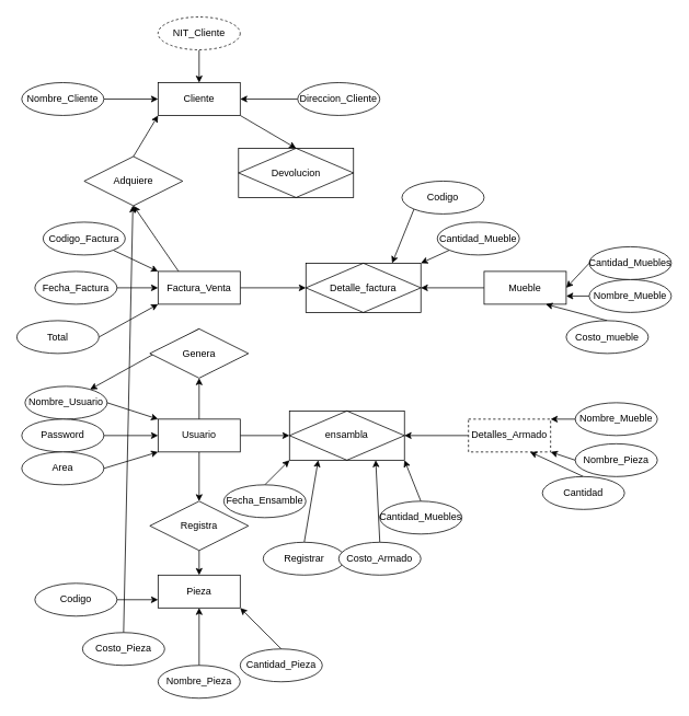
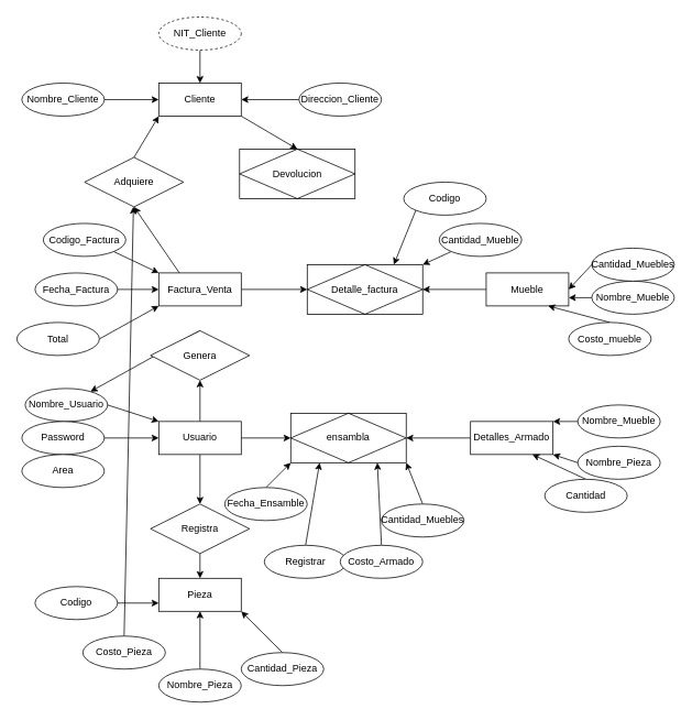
  <mxCell id="0" />
  <mxCell id="1" parent="0" />
  <mxCell id="2" value="ensambla" style="shape=associativeEntity;whiteSpace=wrap;html=1;align=center;" vertex="1" parent="1"><mxGeometry x="352" y="500" width="140" height="60" as="geometry" /></mxCell>
  <mxCell id="3" style="edgeStyle=none;rounded=0;orthogonalLoop=1;jettySize=auto;html=1;exitX=0.5;exitY=0;exitDx=0;exitDy=0;entryX=0;entryY=1;entryDx=0;entryDy=0;" edge="1" parent="1" source="4" target="2"><mxGeometry relative="1" as="geometry" /></mxCell>
  <mxCell id="4" value="Fecha_Ensamble" style="ellipse;whiteSpace=wrap;html=1;align=center;" vertex="1" parent="1"><mxGeometry x="272" y="590" width="100" height="40" as="geometry" /></mxCell>
  <mxCell id="5" value="Pieza" style="whiteSpace=wrap;html=1;align=center;" vertex="1" parent="1"><mxGeometry x="192" y="700" width="100" height="40" as="geometry" /></mxCell>
  <mxCell id="6" style="edgeStyle=none;rounded=0;orthogonalLoop=1;jettySize=auto;html=1;exitX=0.5;exitY=0;exitDx=0;exitDy=0;entryX=0.5;entryY=1;entryDx=0;entryDy=0;" edge="1" parent="1" source="7" target="5"><mxGeometry relative="1" as="geometry" /></mxCell>
  <mxCell id="7" value="Nombre_Pieza" style="ellipse;whiteSpace=wrap;html=1;align=center;" vertex="1" parent="1"><mxGeometry x="192" y="810" width="100" height="40" as="geometry" /></mxCell>
  <mxCell id="8" style="edgeStyle=none;rounded=0;orthogonalLoop=1;jettySize=auto;html=1;exitX=0.5;exitY=0;exitDx=0;exitDy=0;entryX=1;entryY=1;entryDx=0;entryDy=0;" edge="1" parent="1" source="9" target="5"><mxGeometry relative="1" as="geometry" /></mxCell>
  <mxCell id="9" value="Cantidad_Pieza" style="ellipse;whiteSpace=wrap;html=1;align=center;" vertex="1" parent="1"><mxGeometry x="292" y="790" width="100" height="40" as="geometry" /></mxCell>
  <mxCell id="10" style="edgeStyle=none;rounded=0;orthogonalLoop=1;jettySize=auto;html=1;exitX=0.5;exitY=0;exitDx=0;exitDy=0;" edge="1" parent="1" source="11" target="47"><mxGeometry relative="1" as="geometry" /></mxCell>
  <mxCell id="11" value="Costo_Pieza" style="ellipse;whiteSpace=wrap;html=1;align=center;" vertex="1" parent="1"><mxGeometry x="100" y="770" width="100" height="40" as="geometry" /></mxCell>
  <mxCell id="12" style="edgeStyle=none;rounded=0;orthogonalLoop=1;jettySize=auto;html=1;exitX=1;exitY=0.5;exitDx=0;exitDy=0;entryX=0;entryY=0.5;entryDx=0;entryDy=0;" edge="1" parent="1" source="15" target="2"><mxGeometry relative="1" as="geometry" /></mxCell>
  <mxCell id="13" style="edgeStyle=none;rounded=0;orthogonalLoop=1;jettySize=auto;html=1;exitX=0.5;exitY=1;exitDx=0;exitDy=0;entryX=0.5;entryY=0;entryDx=0;entryDy=0;" edge="1" parent="1" source="15" target="39"><mxGeometry relative="1" as="geometry" /></mxCell>
  <mxCell id="14" style="edgeStyle=none;rounded=0;orthogonalLoop=1;jettySize=auto;html=1;exitX=0.5;exitY=0;exitDx=0;exitDy=0;entryX=0.5;entryY=1;entryDx=0;entryDy=0;" edge="1" parent="1" source="15" target="51"><mxGeometry relative="1" as="geometry" /></mxCell>
  <mxCell id="15" value="Usuario" style="whiteSpace=wrap;html=1;align=center;" vertex="1" parent="1"><mxGeometry x="192" y="510" width="100" height="40" as="geometry" /></mxCell>
  <mxCell id="16" style="edgeStyle=none;rounded=0;orthogonalLoop=1;jettySize=auto;html=1;exitX=1;exitY=0.5;exitDx=0;exitDy=0;entryX=0;entryY=0;entryDx=0;entryDy=0;" edge="1" parent="1" source="17" target="15"><mxGeometry relative="1" as="geometry" /></mxCell>
  <mxCell id="17" value="Nombre_Usuario" style="ellipse;whiteSpace=wrap;html=1;align=center;" vertex="1" parent="1"><mxGeometry x="30" y="470" width="100" height="40" as="geometry" /></mxCell>
  <mxCell id="18" style="edgeStyle=none;rounded=0;orthogonalLoop=1;jettySize=auto;html=1;exitX=1;exitY=0.5;exitDx=0;exitDy=0;entryX=0;entryY=0.5;entryDx=0;entryDy=0;" edge="1" parent="1" source="19" target="15"><mxGeometry relative="1" as="geometry" /></mxCell>
  <mxCell id="19" value="Password" style="ellipse;whiteSpace=wrap;html=1;align=center;" vertex="1" parent="1"><mxGeometry x="26" y="510" width="100" height="40" as="geometry" /></mxCell>
- <mxCell id="20" style="edgeStyle=none;rounded=0;orthogonalLoop=1;jettySize=auto;html=1;exitX=1;exitY=0.5;exitDx=0;exitDy=0;entryX=0;entryY=1;entryDx=0;entryDy=0;" edge="1" parent="1" source="21" target="15"><mxGeometry relative="1" as="geometry" /></mxCell>
  <mxCell id="21" value="Area" style="ellipse;whiteSpace=wrap;html=1;align=center;" vertex="1" parent="1"><mxGeometry x="26" y="550" width="100" height="40" as="geometry" /></mxCell>
  <mxCell id="22" style="edgeStyle=none;rounded=0;orthogonalLoop=1;jettySize=auto;html=1;exitX=0;exitY=0.5;exitDx=0;exitDy=0;entryX=1;entryY=0.5;entryDx=0;entryDy=0;" edge="1" parent="1" source="23" target="35"><mxGeometry relative="1" as="geometry" /></mxCell>
  <mxCell id="23" value="Mueble" style="whiteSpace=wrap;html=1;align=center;" vertex="1" parent="1"><mxGeometry x="589" y="330" width="100" height="40" as="geometry" /></mxCell>
  <mxCell id="24" style="edgeStyle=none;rounded=0;orthogonalLoop=1;jettySize=auto;html=1;exitX=1;exitY=0.5;exitDx=0;exitDy=0;entryX=0;entryY=0.5;entryDx=0;entryDy=0;" edge="1" parent="1" source="25" target="32"><mxGeometry relative="1" as="geometry" /></mxCell>
  <mxCell id="25" value="Fecha_Factura" style="ellipse;whiteSpace=wrap;html=1;align=center;" vertex="1" parent="1"><mxGeometry x="42" y="330" width="100" height="40" as="geometry" /></mxCell>
  <mxCell id="26" style="edgeStyle=none;rounded=0;orthogonalLoop=1;jettySize=auto;html=1;exitX=0;exitY=0.5;exitDx=0;exitDy=0;entryX=1;entryY=0.75;entryDx=0;entryDy=0;" edge="1" parent="1" source="27" target="23"><mxGeometry relative="1" as="geometry" /></mxCell>
  <mxCell id="27" value="Nombre_Mueble" style="ellipse;whiteSpace=wrap;html=1;align=center;" vertex="1" parent="1"><mxGeometry x="717" y="340" width="100" height="40" as="geometry" /></mxCell>
  <mxCell id="28" style="edgeStyle=none;rounded=0;orthogonalLoop=1;jettySize=auto;html=1;exitX=0.5;exitY=0;exitDx=0;exitDy=0;entryX=0.75;entryY=1;entryDx=0;entryDy=0;" edge="1" parent="1" source="29" target="23"><mxGeometry relative="1" as="geometry" /></mxCell>
  <mxCell id="29" value="Costo_mueble" style="ellipse;whiteSpace=wrap;html=1;align=center;" vertex="1" parent="1"><mxGeometry x="689" y="390" width="100" height="40" as="geometry" /></mxCell>
  <mxCell id="30" style="edgeStyle=none;rounded=0;orthogonalLoop=1;jettySize=auto;html=1;exitX=1;exitY=0.5;exitDx=0;exitDy=0;entryX=0;entryY=0.5;entryDx=0;entryDy=0;" edge="1" parent="1" source="32" target="35"><mxGeometry relative="1" as="geometry" /></mxCell>
  <mxCell id="31" style="edgeStyle=none;rounded=0;orthogonalLoop=1;jettySize=auto;html=1;exitX=0.25;exitY=0;exitDx=0;exitDy=0;entryX=0.5;entryY=1;entryDx=0;entryDy=0;" edge="1" parent="1" source="32" target="47"><mxGeometry relative="1" as="geometry" /></mxCell>
  <mxCell id="32" value="Factura_Venta" style="whiteSpace=wrap;html=1;align=center;" vertex="1" parent="1"><mxGeometry x="192" y="330" width="100" height="40" as="geometry" /></mxCell>
  <mxCell id="33" style="edgeStyle=none;rounded=0;orthogonalLoop=1;jettySize=auto;html=1;exitX=1;exitY=1;exitDx=0;exitDy=0;entryX=0;entryY=0;entryDx=0;entryDy=0;" edge="1" parent="1" source="34" target="32"><mxGeometry relative="1" as="geometry" /></mxCell>
  <mxCell id="34" value="Codigo_Factura" style="ellipse;whiteSpace=wrap;html=1;align=center;" vertex="1" parent="1"><mxGeometry x="52" y="270" width="100" height="40" as="geometry" /></mxCell>
  <mxCell id="35" value="Detalle_factura" style="shape=associativeEntity;whiteSpace=wrap;html=1;align=center;" vertex="1" parent="1"><mxGeometry x="372" y="320" width="140" height="60" as="geometry" /></mxCell>
  <mxCell id="36" style="edgeStyle=none;rounded=0;orthogonalLoop=1;jettySize=auto;html=1;exitX=0;exitY=1;exitDx=0;exitDy=0;entryX=1;entryY=0;entryDx=0;entryDy=0;" edge="1" parent="1" source="37" target="35"><mxGeometry relative="1" as="geometry" /></mxCell>
  <mxCell id="37" value="Cantidad_Mueble" style="ellipse;whiteSpace=wrap;html=1;align=center;" vertex="1" parent="1"><mxGeometry x="532" y="270" width="100" height="40" as="geometry" /></mxCell>
  <mxCell id="38" style="edgeStyle=none;rounded=0;orthogonalLoop=1;jettySize=auto;html=1;exitX=0.5;exitY=1;exitDx=0;exitDy=0;entryX=0.5;entryY=0;entryDx=0;entryDy=0;" edge="1" parent="1" source="39" target="5"><mxGeometry relative="1" as="geometry" /></mxCell>
  <mxCell id="39" value="Registra" style="shape=rhombus;perimeter=rhombusPerimeter;whiteSpace=wrap;html=1;align=center;" vertex="1" parent="1"><mxGeometry x="182" y="610" width="120" height="60" as="geometry" /></mxCell>
  <mxCell id="40" style="edgeStyle=none;rounded=0;orthogonalLoop=1;jettySize=auto;html=1;exitX=1;exitY=1;exitDx=0;exitDy=0;entryX=0.5;entryY=0;entryDx=0;entryDy=0;" edge="1" parent="1" source="41" target="75"><mxGeometry relative="1" as="geometry" /></mxCell>
  <mxCell id="41" value="Cliente" style="whiteSpace=wrap;html=1;align=center;" vertex="1" parent="1"><mxGeometry x="192" y="100" width="100" height="40" as="geometry" /></mxCell>
  <mxCell id="42" style="edgeStyle=none;rounded=0;orthogonalLoop=1;jettySize=auto;html=1;exitX=1;exitY=0.5;exitDx=0;exitDy=0;" edge="1" parent="1" source="43" target="41"><mxGeometry relative="1" as="geometry" /></mxCell>
  <mxCell id="43" value="Nombre_Cliente" style="ellipse;whiteSpace=wrap;html=1;align=center;" vertex="1" parent="1"><mxGeometry x="26" y="100" width="100" height="40" as="geometry" /></mxCell>
  <mxCell id="44" style="edgeStyle=none;rounded=0;orthogonalLoop=1;jettySize=auto;html=1;exitX=0.5;exitY=1;exitDx=0;exitDy=0;entryX=0.5;entryY=0;entryDx=0;entryDy=0;" edge="1" parent="1" source="45" target="41"><mxGeometry relative="1" as="geometry" /></mxCell>
  <mxCell id="45" value="NIT_Cliente" style="ellipse;whiteSpace=wrap;html=1;align=center;dashed=1;" vertex="1" parent="1"><mxGeometry x="192" y="20" width="100" height="40" as="geometry" /></mxCell>
  <mxCell id="46" style="edgeStyle=none;rounded=0;orthogonalLoop=1;jettySize=auto;html=1;exitX=0.5;exitY=0;exitDx=0;exitDy=0;entryX=0;entryY=1;entryDx=0;entryDy=0;" edge="1" parent="1" source="47" target="41"><mxGeometry relative="1" as="geometry" /></mxCell>
  <mxCell id="47" value="Adquiere" style="shape=rhombus;perimeter=rhombusPerimeter;whiteSpace=wrap;html=1;align=center;" vertex="1" parent="1"><mxGeometry x="102" y="190" width="120" height="60" as="geometry" /></mxCell>
  <mxCell id="48" style="edgeStyle=none;rounded=0;orthogonalLoop=1;jettySize=auto;html=1;exitX=0;exitY=0.5;exitDx=0;exitDy=0;entryX=1;entryY=0.5;entryDx=0;entryDy=0;" edge="1" parent="1" source="49" target="41"><mxGeometry relative="1" as="geometry" /></mxCell>
  <mxCell id="49" value="Direccion_Cliente" style="ellipse;whiteSpace=wrap;html=1;align=center;" vertex="1" parent="1"><mxGeometry x="362" y="100" width="100" height="40" as="geometry" /></mxCell>
  <mxCell id="50" style="edgeStyle=none;rounded=0;orthogonalLoop=1;jettySize=auto;html=1;exitX=0.5;exitY=0;exitDx=0;exitDy=0;" edge="1" parent="1" source="51" target="17"><mxGeometry relative="1" as="geometry" /></mxCell>
  <mxCell id="51" value="Genera" style="shape=rhombus;perimeter=rhombusPerimeter;whiteSpace=wrap;html=1;align=center;" vertex="1" parent="1"><mxGeometry x="182" y="400" width="120" height="60" as="geometry" /></mxCell>
  <mxCell id="52" style="edgeStyle=none;rounded=0;orthogonalLoop=1;jettySize=auto;html=1;exitX=0;exitY=1;exitDx=0;exitDy=0;entryX=0.75;entryY=0;entryDx=0;entryDy=0;" edge="1" parent="1" source="53" target="35"><mxGeometry relative="1" as="geometry" /></mxCell>
  <mxCell id="53" value="Codigo" style="ellipse;whiteSpace=wrap;html=1;align=center;" vertex="1" parent="1"><mxGeometry x="489" y="220" width="100" height="40" as="geometry" /></mxCell>
  <mxCell id="54" style="edgeStyle=none;rounded=0;orthogonalLoop=1;jettySize=auto;html=1;entryX=0.5;entryY=0;entryDx=0;entryDy=0;" edge="1" parent="1" source="5" target="5"><mxGeometry relative="1" as="geometry" /></mxCell>
  <mxCell id="55" style="edgeStyle=none;rounded=0;orthogonalLoop=1;jettySize=auto;html=1;exitX=0;exitY=0.5;exitDx=0;exitDy=0;entryX=1;entryY=0.5;entryDx=0;entryDy=0;" edge="1" parent="1" source="56" target="23"><mxGeometry relative="1" as="geometry" /></mxCell>
  <mxCell id="56" value="Cantidad_Muebles" style="ellipse;whiteSpace=wrap;html=1;align=center;" vertex="1" parent="1"><mxGeometry x="717" y="300" width="100" height="40" as="geometry" /></mxCell>
  <mxCell id="57" style="edgeStyle=none;rounded=0;orthogonalLoop=1;jettySize=auto;html=1;exitX=0;exitY=0.5;exitDx=0;exitDy=0;entryX=1;entryY=0.5;entryDx=0;entryDy=0;" edge="1" parent="1" source="58" target="2"><mxGeometry relative="1" as="geometry" /></mxCell>
- <mxCell id="58" value="Detalles_Armado" style="whiteSpace=wrap;html=1;align=center;dashed=1;" vertex="1" parent="1"><mxGeometry x="570" y="510" width="100" height="40" as="geometry" /></mxCell>
+ <mxCell id="58" value="Detalles_Armado" style="whiteSpace=wrap;html=1;align=center;" vertex="1" parent="1"><mxGeometry x="570" y="510" width="100" height="40" as="geometry" /></mxCell>
  <mxCell id="59" style="edgeStyle=none;rounded=0;orthogonalLoop=1;jettySize=auto;html=1;exitX=0;exitY=0.5;exitDx=0;exitDy=0;entryX=1;entryY=1;entryDx=0;entryDy=0;" edge="1" parent="1" source="60" target="58"><mxGeometry relative="1" as="geometry" /></mxCell>
  <mxCell id="60" value="Nombre_Pieza" style="ellipse;whiteSpace=wrap;html=1;align=center;" vertex="1" parent="1"><mxGeometry x="700" y="540" width="100" height="40" as="geometry" /></mxCell>
  <mxCell id="61" style="edgeStyle=none;rounded=0;orthogonalLoop=1;jettySize=auto;html=1;exitX=0.5;exitY=0;exitDx=0;exitDy=0;entryX=0.75;entryY=1;entryDx=0;entryDy=0;" edge="1" parent="1" source="62" target="58"><mxGeometry relative="1" as="geometry" /></mxCell>
  <mxCell id="62" value="Cantidad" style="ellipse;whiteSpace=wrap;html=1;align=center;" vertex="1" parent="1"><mxGeometry x="660" y="580" width="100" height="40" as="geometry" /></mxCell>
  <mxCell id="63" style="edgeStyle=none;rounded=0;orthogonalLoop=1;jettySize=auto;html=1;exitX=0;exitY=0.5;exitDx=0;exitDy=0;entryX=1;entryY=0;entryDx=0;entryDy=0;" edge="1" parent="1" source="64" target="58"><mxGeometry relative="1" as="geometry" /></mxCell>
  <mxCell id="64" value="Nombre_Mueble" style="ellipse;whiteSpace=wrap;html=1;align=center;" vertex="1" parent="1"><mxGeometry x="700" y="490" width="100" height="40" as="geometry" /></mxCell>
  <mxCell id="65" style="edgeStyle=none;rounded=0;orthogonalLoop=1;jettySize=auto;html=1;exitX=0.5;exitY=0;exitDx=0;exitDy=0;entryX=0.25;entryY=1;entryDx=0;entryDy=0;" edge="1" parent="1" source="66" target="2"><mxGeometry relative="1" as="geometry" /></mxCell>
  <mxCell id="66" value="Registrar" style="ellipse;whiteSpace=wrap;html=1;align=center;" vertex="1" parent="1"><mxGeometry x="320" y="660" width="100" height="40" as="geometry" /></mxCell>
  <mxCell id="67" style="edgeStyle=none;rounded=0;orthogonalLoop=1;jettySize=auto;html=1;exitX=0.5;exitY=0;exitDx=0;exitDy=0;entryX=1;entryY=1;entryDx=0;entryDy=0;" edge="1" parent="1" source="68" target="2"><mxGeometry relative="1" as="geometry" /></mxCell>
  <mxCell id="68" value="Cantidad_Muebles" style="ellipse;whiteSpace=wrap;html=1;align=center;" vertex="1" parent="1"><mxGeometry x="462" y="610" width="100" height="40" as="geometry" /></mxCell>
  <mxCell id="69" style="edgeStyle=none;rounded=0;orthogonalLoop=1;jettySize=auto;html=1;exitX=0.5;exitY=0;exitDx=0;exitDy=0;entryX=0.75;entryY=1;entryDx=0;entryDy=0;" edge="1" parent="1" source="70" target="2"><mxGeometry relative="1" as="geometry" /></mxCell>
  <mxCell id="70" value="Costo_Armado" style="ellipse;whiteSpace=wrap;html=1;align=center;" vertex="1" parent="1"><mxGeometry x="412" y="660" width="100" height="40" as="geometry" /></mxCell>
  <mxCell id="71" style="edgeStyle=none;rounded=0;orthogonalLoop=1;jettySize=auto;html=1;exitX=1;exitY=0.5;exitDx=0;exitDy=0;entryX=0;entryY=0.75;entryDx=0;entryDy=0;" edge="1" parent="1" source="72" target="5"><mxGeometry relative="1" as="geometry" /></mxCell>
  <mxCell id="72" value="Codigo" style="ellipse;whiteSpace=wrap;html=1;align=center;" vertex="1" parent="1"><mxGeometry x="42" y="710" width="100" height="40" as="geometry" /></mxCell>
  <mxCell id="73" style="edgeStyle=none;rounded=0;orthogonalLoop=1;jettySize=auto;html=1;exitX=1;exitY=0.5;exitDx=0;exitDy=0;entryX=0;entryY=1;entryDx=0;entryDy=0;" edge="1" parent="1" source="74" target="32"><mxGeometry relative="1" as="geometry" /></mxCell>
  <mxCell id="74" value="Total" style="ellipse;whiteSpace=wrap;html=1;align=center;" vertex="1" parent="1"><mxGeometry x="20" y="390" width="100" height="40" as="geometry" /></mxCell>
  <mxCell id="75" value="Devolucion" style="shape=associativeEntity;whiteSpace=wrap;html=1;align=center;" vertex="1" parent="1"><mxGeometry x="290" y="180" width="140" height="60" as="geometry" /></mxCell>
